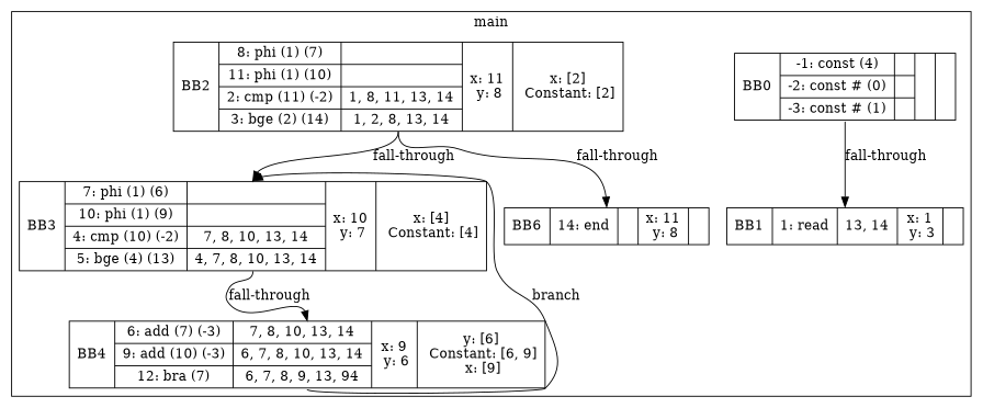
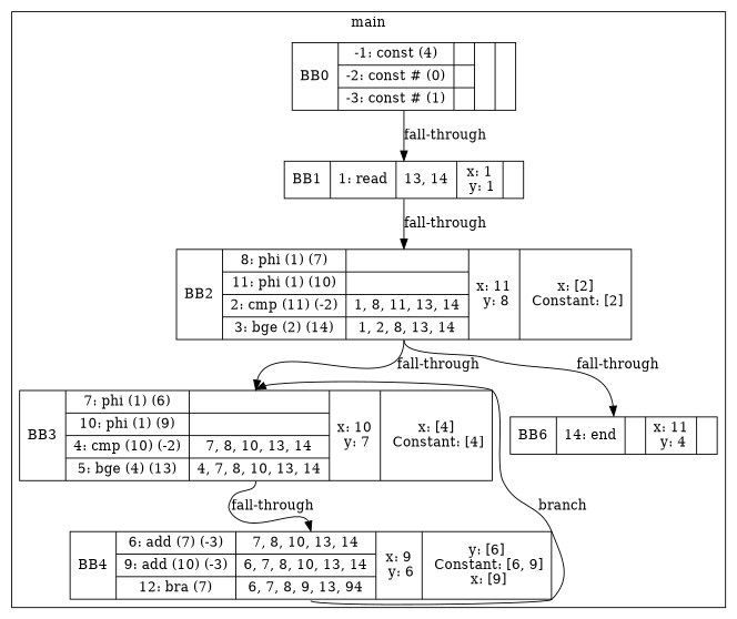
  digraph {
    node [shape=record]
    edge [headport=n tailport=s]
    n1 [label="<b>BB0|{-1: const (4) |-2: const # (0) |-3: const # (1) }|{||}|{}|{}"]
-   n2 [label="<b>BB1|{1: read  }|{13, 14}|{    x: 1\n    y: 3\n}|{}"]
+   n2 [label="<b>BB1|{1: read  }|{13, 14}|{    x: 1\n    y: 1\n}|{}"]
    n3 [label="<b>BB2|{8: phi (1) (7)|11: phi (1) (10)|2: cmp (11) (-2)|3: bge (2) (14)}|{||1, 8, 11, 13, 14|1, 2, 8, 13, 14}|{    x: 11\n    y: 8\n}|{    x: [2]\n    Constant: [2]\n}"]
    n4 [label="<b>BB3|{7: phi (1) (6)|10: phi (1) (9)|4: cmp (10) (-2)|5: bge (4) (13)}|{||7, 8, 10, 13, 14|4, 7, 8, 10, 13, 14}|{    x: 10\n    y: 7\n}|{    x: [4]\n    Constant: [4]\n}"]
-   n5 [label="<b>BB6|{14: end  }|{}|{    x: 11\n    y: 8\n}|{}"]
+   n5 [label="<b>BB6|{14: end  }|{}|{    x: 11\n    y: 4\n}|{}"]
    n6 [label="<b>BB4|{6: add (7) (-3)|9: add (10) (-3)|12: bra (7) }|{7, 8, 10, 13, 14|6, 7, 8, 10, 13, 14|6, 7, 8, 9, 13, 94}|{    x: 9\n    y: 6\n}|{    y: [6]\n    Constant: [6, 9]\n    x: [9]\n}"]
    subgraph cluster_1 {
      label=main
      n1
      n2
      n3
      n4
      n5
      n6
    }
    n1 -> n2 [label="fall-through"]
+   n2 -> n3 [label="fall-through"]
    n3 -> n4 [label="fall-through"]
    n3 -> n5 [label="fall-through"]
    n4 -> n6 [label="fall-through"]
    n6 -> n4 [label=branch]
  }
